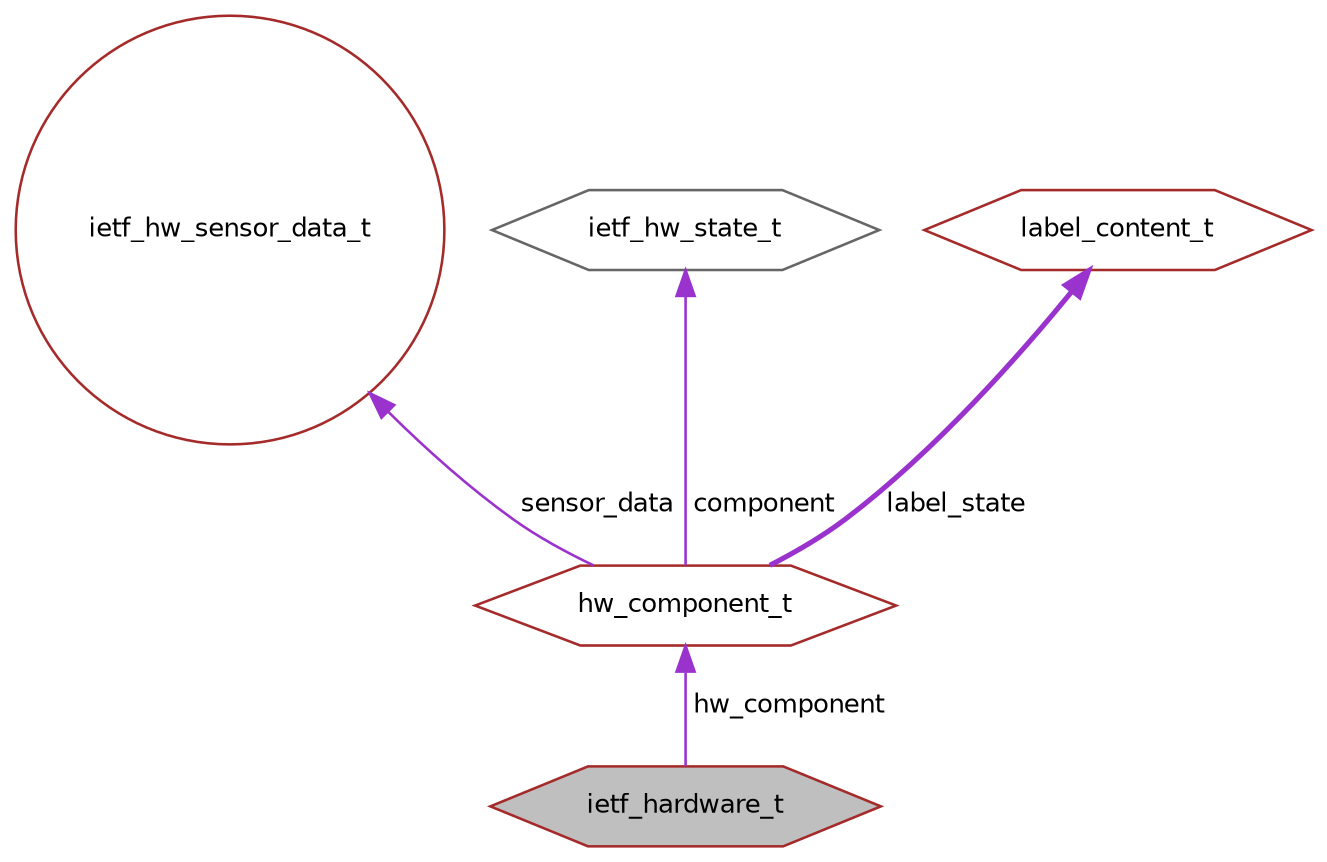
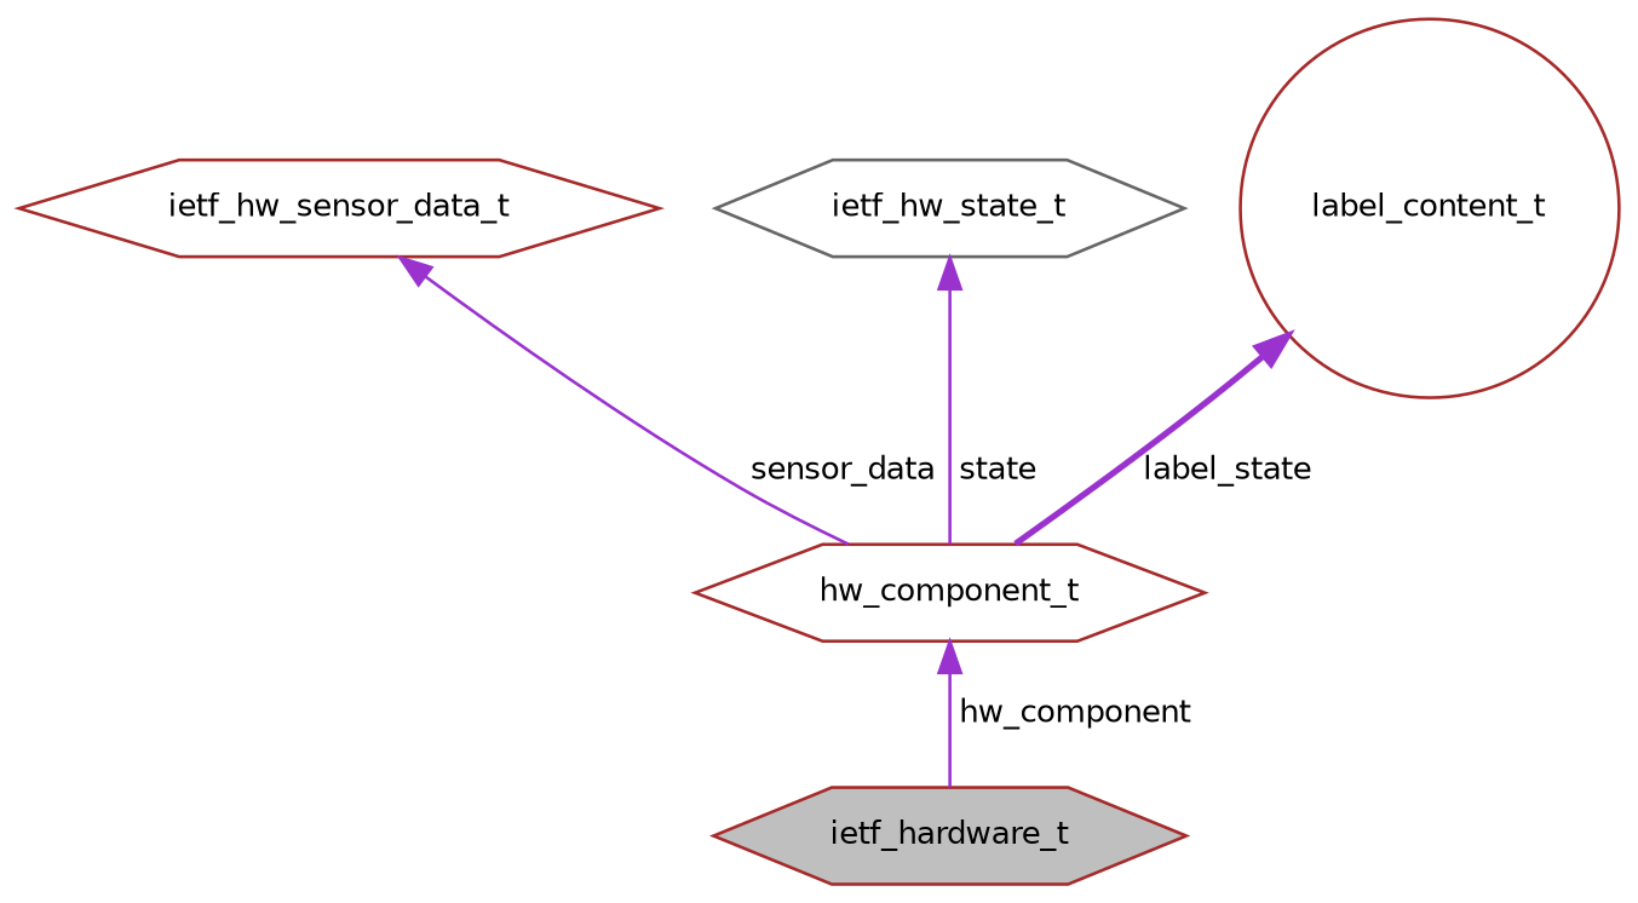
  digraph {
    node [color=brown fontname=Helvetica fontsize=10 shape=hexagon]
    edge [color=darkorchid3 dir=back fontname=Helvetica fontsize=10 labelfontname=Helvetica labelfontsize=10 style=solid]
    n1 [fillcolor=grey75 fontcolor=black height=0.2 label=ietf_hardware_t style=filled width=0.4]
    n2 [height=0.2 label=hw_component_t width=0.4]
-   n3 [height=0.2 label=ietf_hw_sensor_data_t shape=circle width=0.4]
+   n3 [height=0.2 label=ietf_hw_sensor_data_t width=0.4]
    n4 [color=gray40 height=0.2 label=ietf_hw_state_t width=0.4]
-   n5 [height=0.2 label=label_content_t width=0.4]
+   n5 [height=0.2 label=label_content_t shape=circle width=0.4]
    n2 -> n1 [label=" hw_component"]
    n3 -> n2 [label=" sensor_data"]
-   n4 -> n2 [label=" component"]
+   n4 -> n2 [label=" state"]
    n5 -> n2 [label=" label_state" style=bold]
  }
